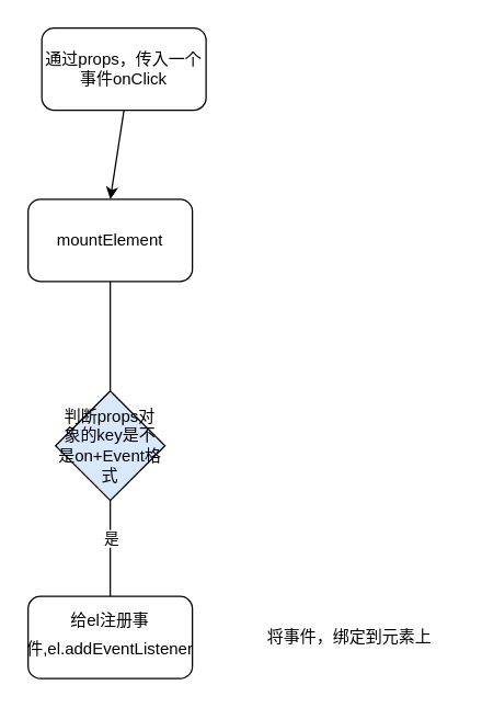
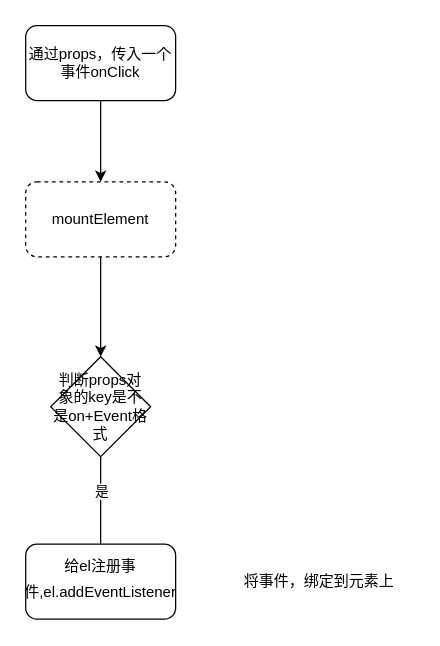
  <mxCell id="0" />
  <mxCell id="1" parent="0" />
  <mxCell id="2" value="将事件，绑定到元素上" style="text;html=1;strokeColor=none;fillColor=none;align=center;verticalAlign=middle;whiteSpace=wrap;rounded=0;" vertex="1" parent="1"><mxGeometry x="180" y="450" width="150" height="30" as="geometry" /></mxCell>
- <mxCell id="3" style="edgeStyle=none;html=1;entryX=0.5;entryY=0;entryDx=0;entryDy=0;endArrow=none;" edge="1" parent="1" source="4" target="9"><mxGeometry relative="1" as="geometry" /></mxCell>
- <mxCell id="4" value="mountElement" style="rounded=1;whiteSpace=wrap;html=1;" vertex="1" parent="1"><mxGeometry x="20" y="145" width="120" height="60" as="geometry" /></mxCell>
+ <mxCell id="3" style="edgeStyle=none;html=1;entryX=0.5;entryY=0;entryDx=0;entryDy=0;" edge="1" parent="1" source="4" target="9"><mxGeometry relative="1" as="geometry" /></mxCell>
+ <mxCell id="4" value="mountElement" style="rounded=1;whiteSpace=wrap;html=1;dashed=1;" vertex="1" parent="1"><mxGeometry x="20" y="145" width="120" height="60" as="geometry" /></mxCell>
  <mxCell id="5" style="edgeStyle=none;html=1;exitX=0.5;exitY=1;exitDx=0;exitDy=0;entryX=0.5;entryY=0;entryDx=0;entryDy=0;" edge="1" parent="1" source="6" target="4"><mxGeometry relative="1" as="geometry" /></mxCell>
- <mxCell id="6" value="通过props，传入一个事件onClick" style="rounded=1;whiteSpace=wrap;html=1;" vertex="1" parent="1"><mxGeometry x="30" y="20" width="120" height="60" as="geometry" /></mxCell>
+ <mxCell id="6" value="通过props，传入一个事件onClick" style="rounded=1;whiteSpace=wrap;html=1;" vertex="1" parent="1"><mxGeometry x="20" y="20" width="120" height="60" as="geometry" /></mxCell>
  <mxCell id="7" style="edgeStyle=none;html=1;entryX=0.5;entryY=0;entryDx=0;entryDy=0;endArrow=none;" edge="1" parent="1" source="9" target="10"><mxGeometry relative="1" as="geometry" /></mxCell>
  <mxCell id="8" value="是" style="edgeLabel;html=1;align=center;verticalAlign=middle;resizable=0;points=[];" vertex="1" connectable="0" parent="7"><mxGeometry x="-0.236" relative="1" as="geometry"><mxPoint as="offset" /></mxGeometry></mxCell>
- <mxCell id="9" value="判断props对象的key是不是on+Event格式" style="rhombus;whiteSpace=wrap;html=1;fillColor=#dae8fc;" vertex="1" parent="1"><mxGeometry x="40" y="285" width="80" height="80" as="geometry" /></mxCell>
+ <mxCell id="9" value="判断props对象的key是不是on+Event格式" style="rhombus;whiteSpace=wrap;html=1;" vertex="1" parent="1"><mxGeometry x="40" y="285" width="80" height="80" as="geometry" /></mxCell>
  <mxCell id="10" value="给el注册事件,el.addEventListener&lt;font face=&quot;Consolas, Courier New, monospace&quot; color=&quot;#65bcff&quot;&gt;&lt;span style=&quot;font-size: 20px; background-color: rgb(34, 36, 54);&quot;&gt;&lt;br&gt;&lt;/span&gt;&lt;/font&gt;" style="rounded=1;whiteSpace=wrap;html=1;" vertex="1" parent="1"><mxGeometry x="20" y="435" width="120" height="60" as="geometry" /></mxCell>
